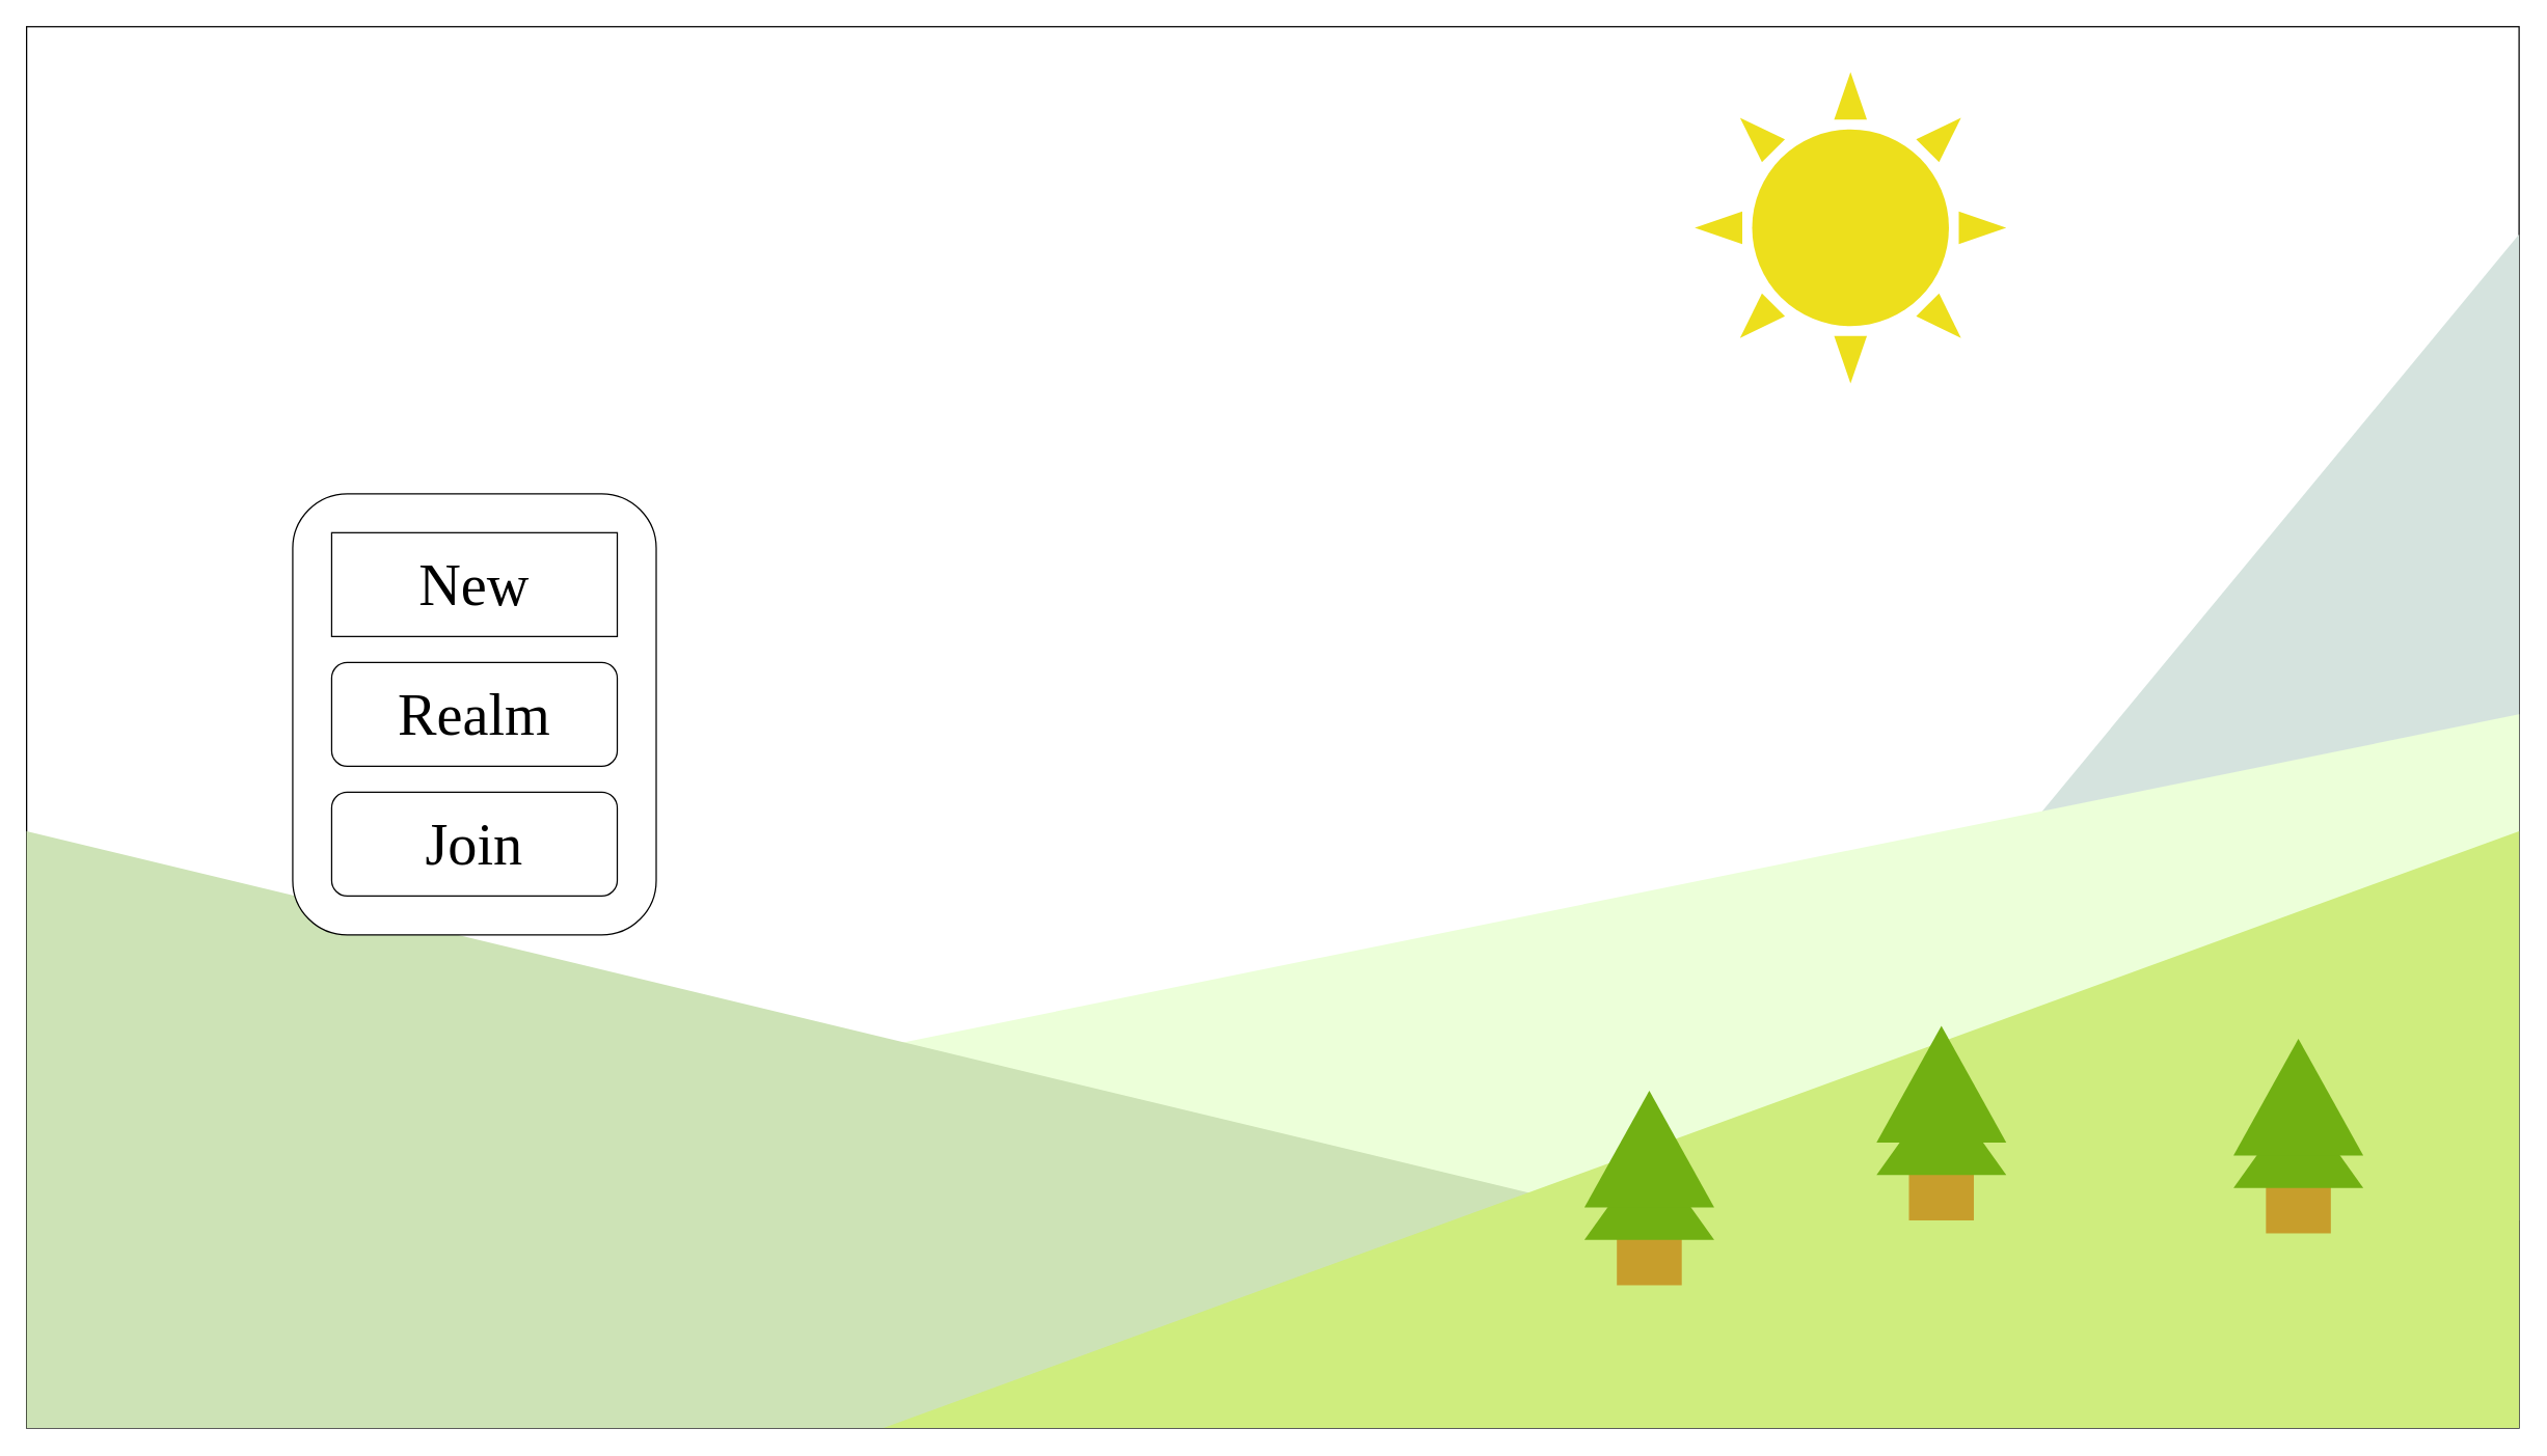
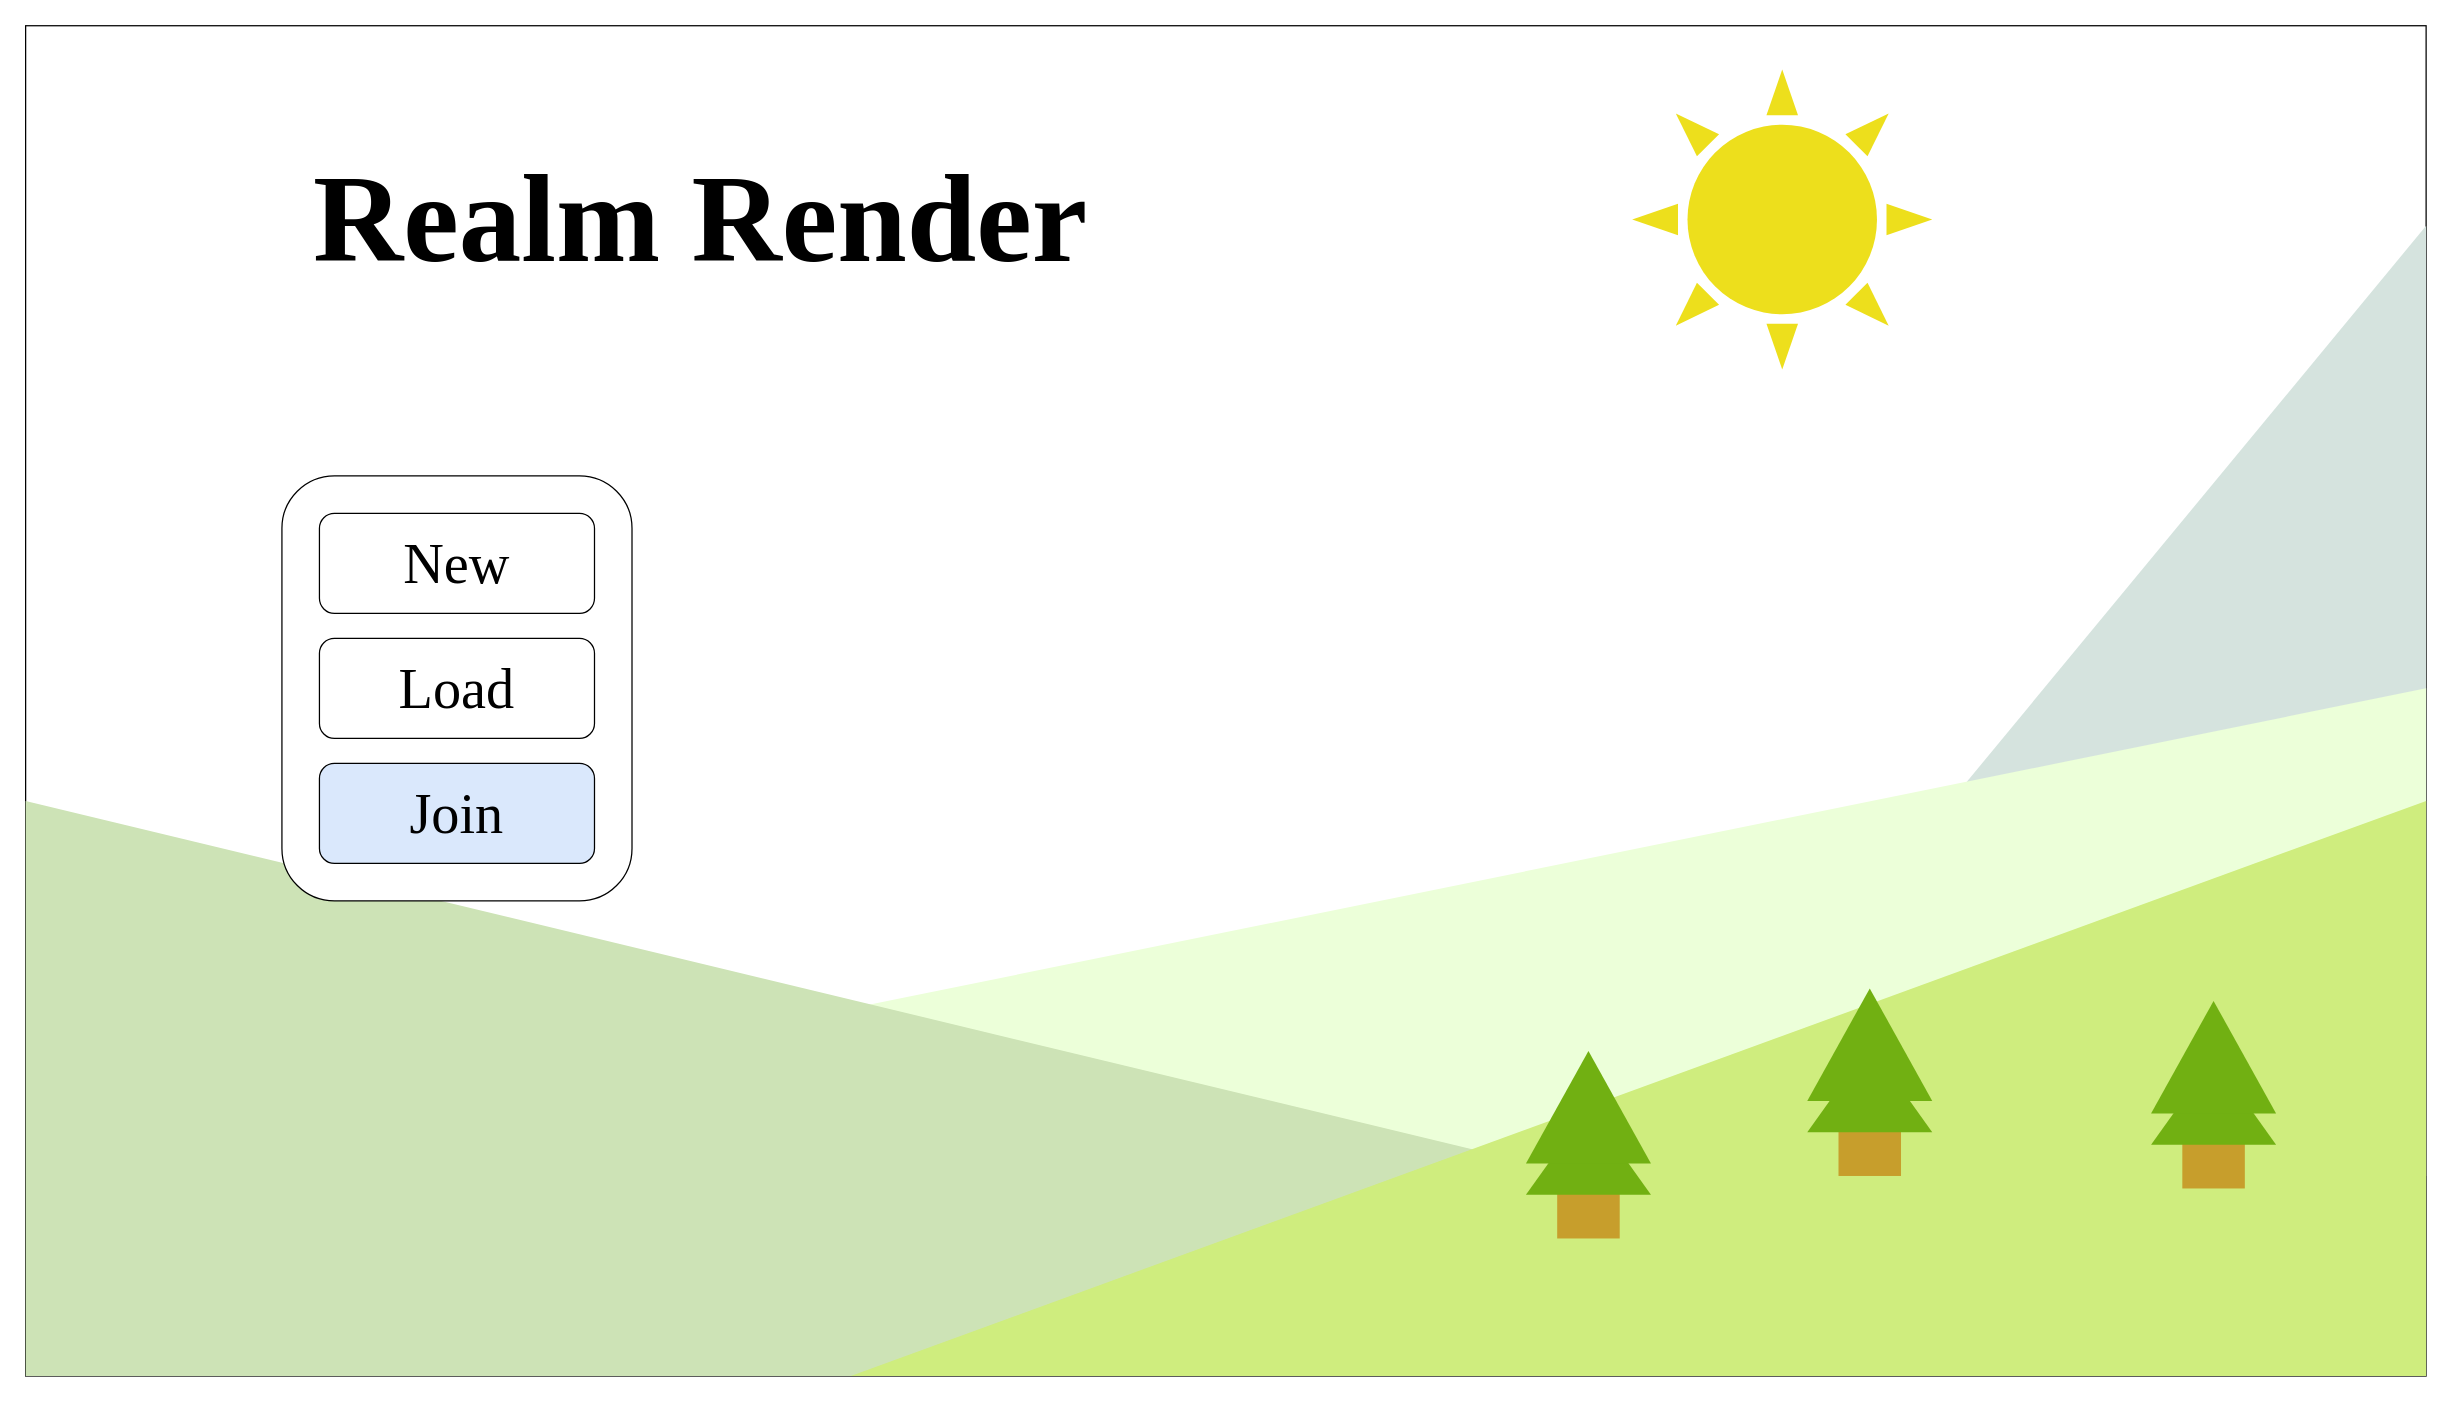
  <mxCell id="0" />
  <mxCell id="1" parent="0" />
  <mxCell id="2" value="" style="rounded=0;whiteSpace=wrap;html=1;imageWidth=1920;imageHeight=1080;" vertex="1" parent="1"><mxGeometry width="1920" height="1080" as="geometry" x="20" y="20" /></mxCell>
+ <mxCell id="3" value="&lt;h1&gt;&lt;font style=&quot;font-size: 100px;&quot;&gt;Realm Render&lt;/font&gt;&lt;/h1&gt;" style="text;html=1;strokeColor=none;fillColor=none;align=center;verticalAlign=middle;whiteSpace=wrap;rounded=0;fontFamily=Tahoma;" vertex="1" parent="1"><mxGeometry x="80" width="960" height="310" as="geometry" y="20" /></mxCell>
  <mxCell id="4" value="" style="verticalLabelPosition=bottom;verticalAlign=top;html=1;shape=mxgraph.basic.orthogonal_triangle;direction=north;strokeColor=none;fillColor=#D5E3DE;" vertex="1" parent="1"><mxGeometry x="1180" y="180" width="760" height="920" as="geometry" /></mxCell>
  <mxCell id="5" value="" style="verticalLabelPosition=bottom;verticalAlign=top;html=1;shape=mxgraph.basic.orthogonal_triangle;flipH=1;fillColor=#ECFFD9;strokeColor=none;" vertex="1" parent="1"><mxGeometry y="550" width="1920" height="390" as="geometry" x="20" /></mxCell>
  <mxCell id="6" value="" style="verticalLabelPosition=bottom;verticalAlign=top;html=1;shape=mxgraph.basic.orthogonal_triangle;flipH=0;fillColor=#CDE3B6;strokeColor=none;" vertex="1" parent="1"><mxGeometry y="640" width="1910" height="460" as="geometry" x="20" /></mxCell>
  <mxCell id="7" value="" style="group" vertex="1" connectable="0" parent="1"><mxGeometry x="225" y="380" width="280" height="340" as="geometry" /></mxCell>
  <mxCell id="8" value="" style="rounded=1;whiteSpace=wrap;html=1;" vertex="1" parent="7"><mxGeometry width="280" height="340" as="geometry" /></mxCell>
- <mxCell id="9" value="New" style="whiteSpace=wrap;html=1;fontFamily=Tahoma;fontSize=45;verticalAlign=middle;align=center;labelPosition=center;verticalLabelPosition=middle;rounded=0;" vertex="1" parent="7"><mxGeometry x="30" y="30" width="220" height="80" as="geometry" /></mxCell>
- <mxCell id="10" value="Realm" style="rounded=1;whiteSpace=wrap;html=1;fontFamily=Tahoma;fontSize=45;verticalAlign=middle;align=center;labelPosition=center;verticalLabelPosition=middle;" vertex="1" parent="7"><mxGeometry x="30.0" y="130" width="220" height="80" as="geometry" /></mxCell>
- <mxCell id="11" value="Join" style="rounded=1;whiteSpace=wrap;html=1;fontFamily=Tahoma;fontSize=45;verticalAlign=middle;align=center;labelPosition=center;verticalLabelPosition=middle;" vertex="1" parent="7"><mxGeometry x="30.0" y="230" width="220" height="80" as="geometry" /></mxCell>
+ <mxCell id="9" value="New" style="rounded=1;whiteSpace=wrap;html=1;fontFamily=Tahoma;fontSize=45;verticalAlign=middle;align=center;labelPosition=center;verticalLabelPosition=middle;" vertex="1" parent="7"><mxGeometry x="30" y="30" width="220" height="80" as="geometry" /></mxCell>
+ <mxCell id="10" value="Load" style="rounded=1;whiteSpace=wrap;html=1;fontFamily=Tahoma;fontSize=45;verticalAlign=middle;align=center;labelPosition=center;verticalLabelPosition=middle;" vertex="1" parent="7"><mxGeometry x="30.0" y="130" width="220" height="80" as="geometry" /></mxCell>
+ <mxCell id="11" value="Join" style="rounded=1;whiteSpace=wrap;html=1;fontFamily=Tahoma;fontSize=45;verticalAlign=middle;align=center;labelPosition=center;verticalLabelPosition=middle;fillColor=#dae8fc;" vertex="1" parent="7"><mxGeometry x="30.0" y="230" width="220" height="80" as="geometry" /></mxCell>
  <mxCell id="12" value="" style="verticalLabelPosition=bottom;verticalAlign=top;html=1;shape=mxgraph.basic.orthogonal_triangle;flipH=1;fillColor=#CFED7E;strokeColor=none;" vertex="1" parent="1"><mxGeometry x="680" y="640" width="1260" height="460" as="geometry" /></mxCell>
  <mxCell id="13" value="" style="group" vertex="1" connectable="0" parent="1"><mxGeometry x="1445" y="790" width="100" height="150" as="geometry" /></mxCell>
  <mxCell id="14" value="" style="rounded=0;whiteSpace=wrap;html=1;strokeColor=none;fillColor=#C79E2C;" vertex="1" parent="13"><mxGeometry x="25" y="90" width="50" height="60" as="geometry" /></mxCell>
  <mxCell id="15" value="" style="group" vertex="1" connectable="0" parent="13"><mxGeometry width="100" height="115" as="geometry" /></mxCell>
  <mxCell id="16" value="" style="verticalLabelPosition=bottom;verticalAlign=top;html=1;shape=mxgraph.basic.acute_triangle;dx=0.5;fillColor=#71B012;strokeColor=none;" vertex="1" parent="15"><mxGeometry y="45" width="100" height="70" as="geometry" /></mxCell>
  <mxCell id="17" value="" style="verticalLabelPosition=bottom;verticalAlign=top;html=1;shape=mxgraph.basic.acute_triangle;dx=0.5;fillColor=#71B012;strokeColor=none;" vertex="1" parent="15"><mxGeometry width="100" height="90" as="geometry" /></mxCell>
  <mxCell id="18" value="" style="group" vertex="1" connectable="0" parent="1"><mxGeometry x="1220" y="840" width="100" height="150" as="geometry" /></mxCell>
  <mxCell id="19" value="" style="rounded=0;whiteSpace=wrap;html=1;strokeColor=none;fillColor=#C79E2C;" vertex="1" parent="18"><mxGeometry x="25" y="90" width="50" height="60" as="geometry" /></mxCell>
  <mxCell id="20" value="" style="group" vertex="1" connectable="0" parent="18"><mxGeometry width="100" height="115" as="geometry" /></mxCell>
  <mxCell id="21" value="" style="verticalLabelPosition=bottom;verticalAlign=top;html=1;shape=mxgraph.basic.acute_triangle;dx=0.5;fillColor=#71B012;strokeColor=none;" vertex="1" parent="20"><mxGeometry y="45" width="100" height="70" as="geometry" /></mxCell>
  <mxCell id="22" value="" style="verticalLabelPosition=bottom;verticalAlign=top;html=1;shape=mxgraph.basic.acute_triangle;dx=0.5;fillColor=#71B012;strokeColor=none;" vertex="1" parent="20"><mxGeometry width="100" height="90" as="geometry" /></mxCell>
  <mxCell id="23" value="" style="group" vertex="1" connectable="0" parent="1"><mxGeometry x="1720" y="800" width="100" height="150" as="geometry" /></mxCell>
  <mxCell id="24" value="" style="rounded=0;whiteSpace=wrap;html=1;strokeColor=none;fillColor=#C79E2C;" vertex="1" parent="23"><mxGeometry x="25" y="90" width="50" height="60" as="geometry" /></mxCell>
  <mxCell id="25" value="" style="group" vertex="1" connectable="0" parent="23"><mxGeometry width="100" height="115" as="geometry" /></mxCell>
  <mxCell id="26" value="" style="verticalLabelPosition=bottom;verticalAlign=top;html=1;shape=mxgraph.basic.acute_triangle;dx=0.5;fillColor=#71B012;strokeColor=none;" vertex="1" parent="25"><mxGeometry y="45" width="100" height="70" as="geometry" /></mxCell>
  <mxCell id="27" value="" style="verticalLabelPosition=bottom;verticalAlign=top;html=1;shape=mxgraph.basic.acute_triangle;dx=0.5;fillColor=#71B012;strokeColor=none;" vertex="1" parent="25"><mxGeometry width="100" height="90" as="geometry" /></mxCell>
  <mxCell id="28" value="" style="verticalLabelPosition=bottom;verticalAlign=top;html=1;shape=mxgraph.basic.sun;aspect=fixed;fillColor=#EDDF1C;strokeColor=none;" vertex="1" parent="1"><mxGeometry x="1305" y="55" width="240" height="240" as="geometry" /></mxCell>
